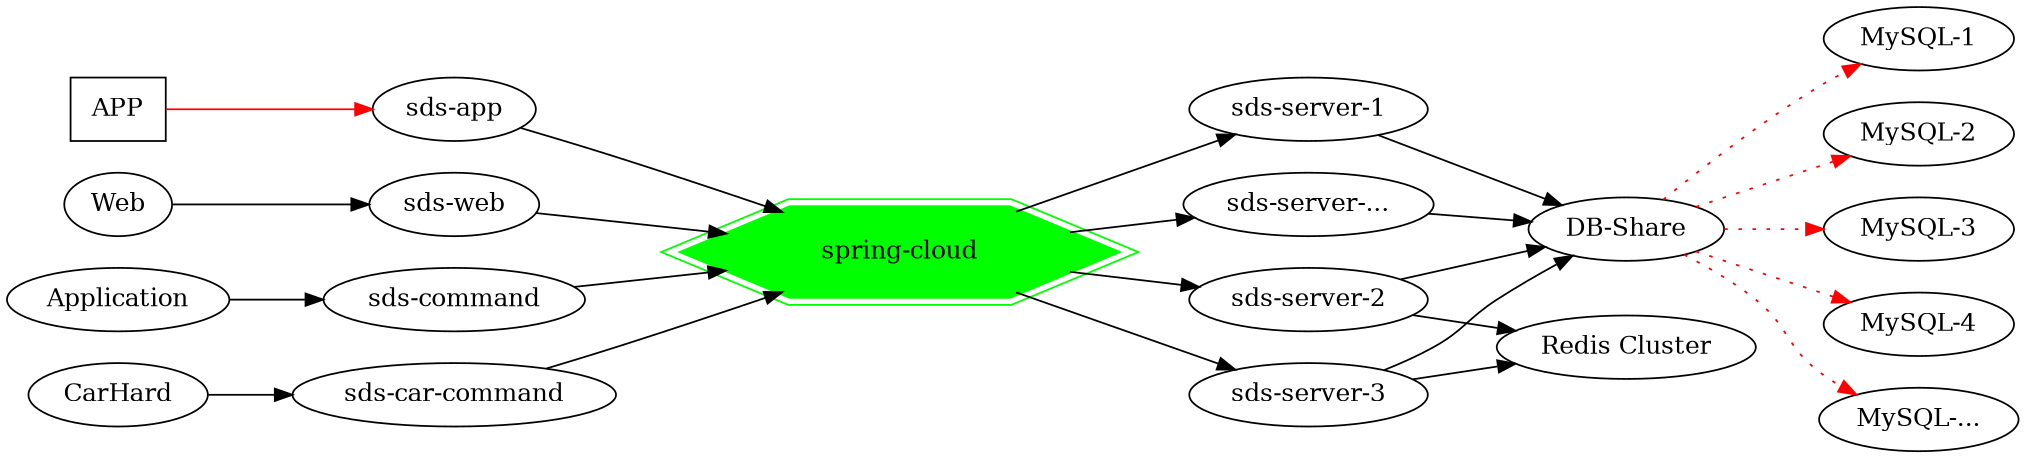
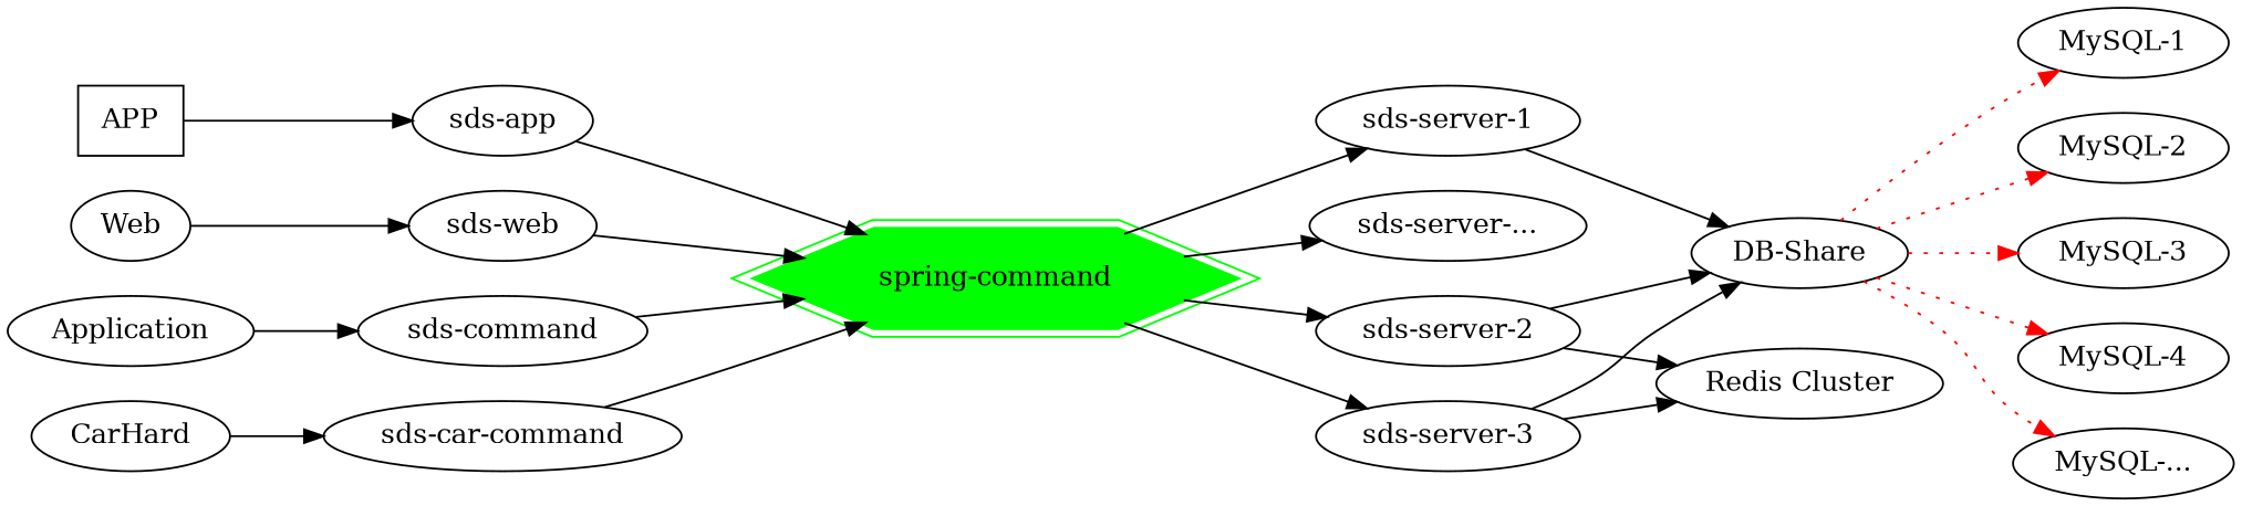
  digraph {
    rankdir=LR
    APP [shape=box]
    "sds-app"
-   "spring-cloud" [color=green peripheries=2 shape=polygon sides=6 style=filled]
+   "spring-cloud" [color=green peripheries=2 shape=polygon sides=6 style=filled label="spring-command"]
    "sds-server-1"
    "sds-server-2"
    "sds-server-3"
    "sds-server-..."
    Web
    "sds-web"
    Application
    "sds-command"
    n12 [label="sds-car-command"]
    CarHard
    "DB-Share"
    "Redis Cluster"
    "MySQL-1"
    "MySQL-2"
    "MySQL-3"
    "MySQL-4"
    "MySQL-..."
-   APP -> "sds-app" [color=red]
+   APP -> "sds-app"
    "sds-app" -> "spring-cloud"
    "spring-cloud" -> "sds-server-1"
    "spring-cloud" -> "sds-server-2"
    "spring-cloud" -> "sds-server-3"
    "spring-cloud" -> "sds-server-..."
    "sds-server-1" -> "DB-Share"
    "sds-server-2" -> "DB-Share"
    "sds-server-2" -> "Redis Cluster"
    "sds-server-3" -> "DB-Share"
    "sds-server-3" -> "Redis Cluster"
-   "sds-server-..." -> "DB-Share"
    Web -> "sds-web"
    "sds-web" -> "spring-cloud"
    Application -> "sds-command"
    "sds-command" -> "spring-cloud"
    n12 -> "spring-cloud"
    CarHard -> n12
    "DB-Share" -> "MySQL-1" [color=red style=dotted]
    "DB-Share" -> "MySQL-2" [color=red style=dotted]
    "DB-Share" -> "MySQL-3" [color=red style=dotted]
    "DB-Share" -> "MySQL-4" [color=red style=dotted]
    "DB-Share" -> "MySQL-..." [color=red style=dotted]
  }
